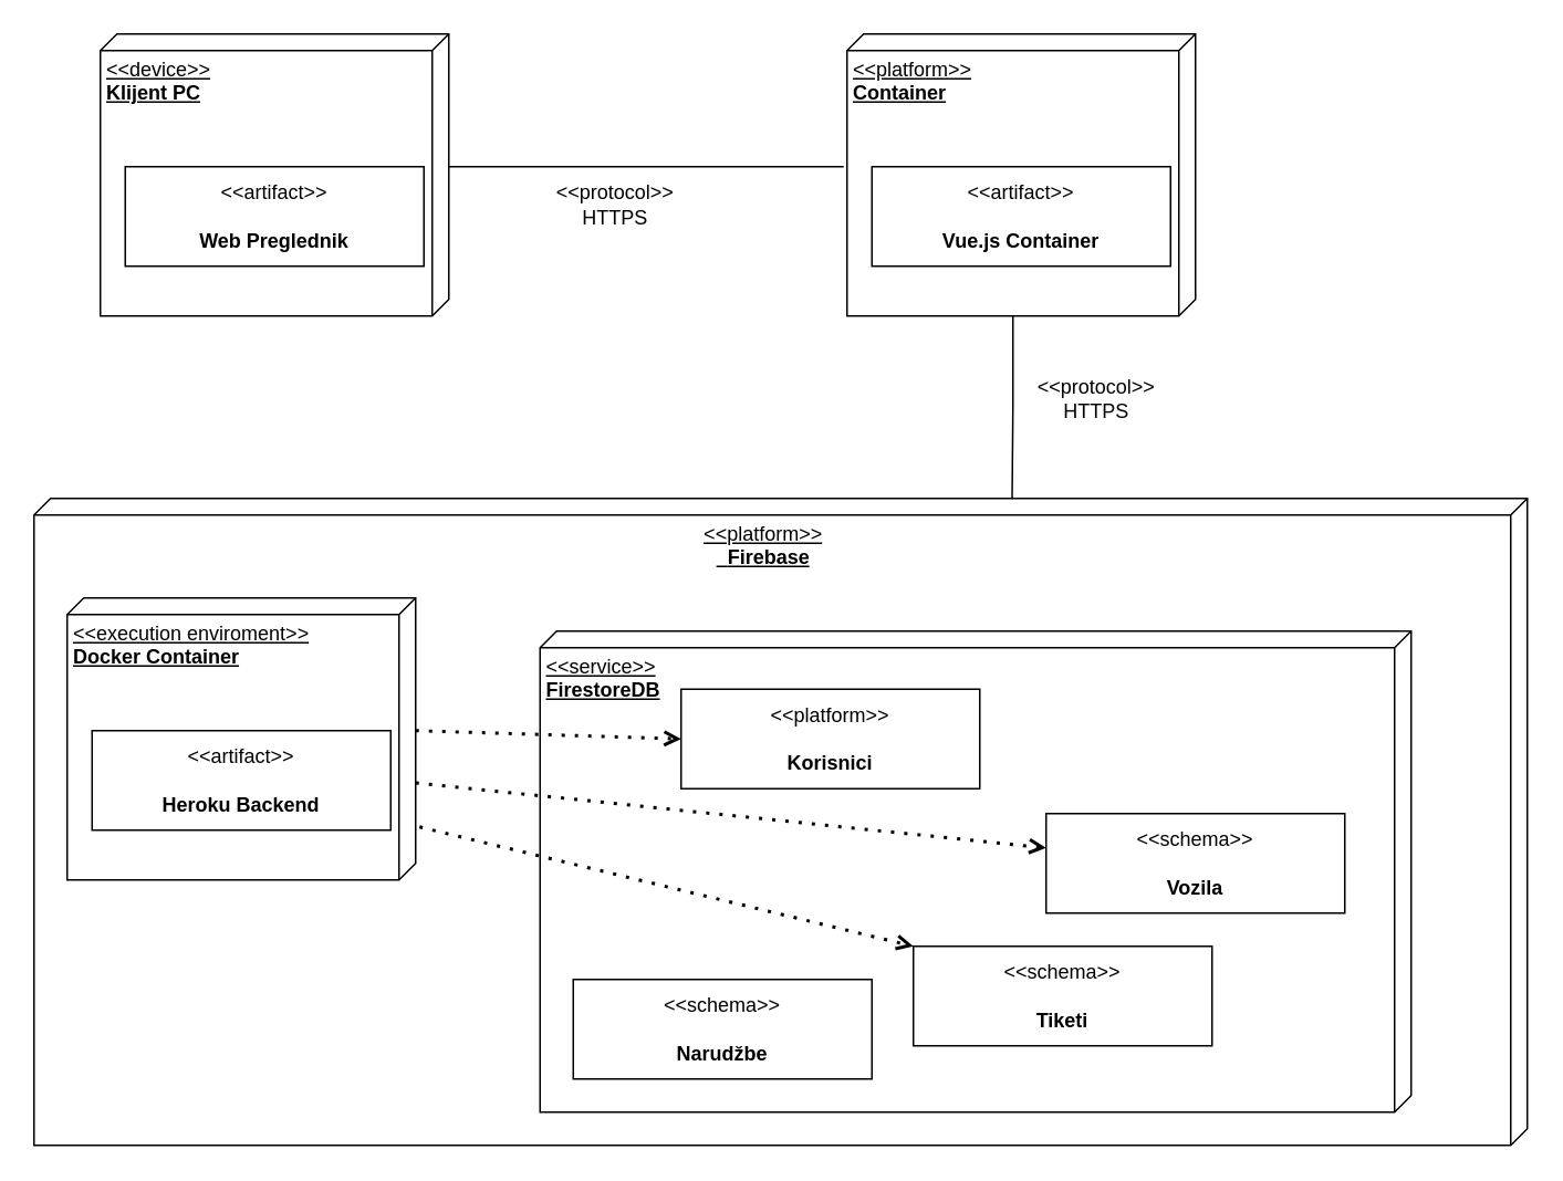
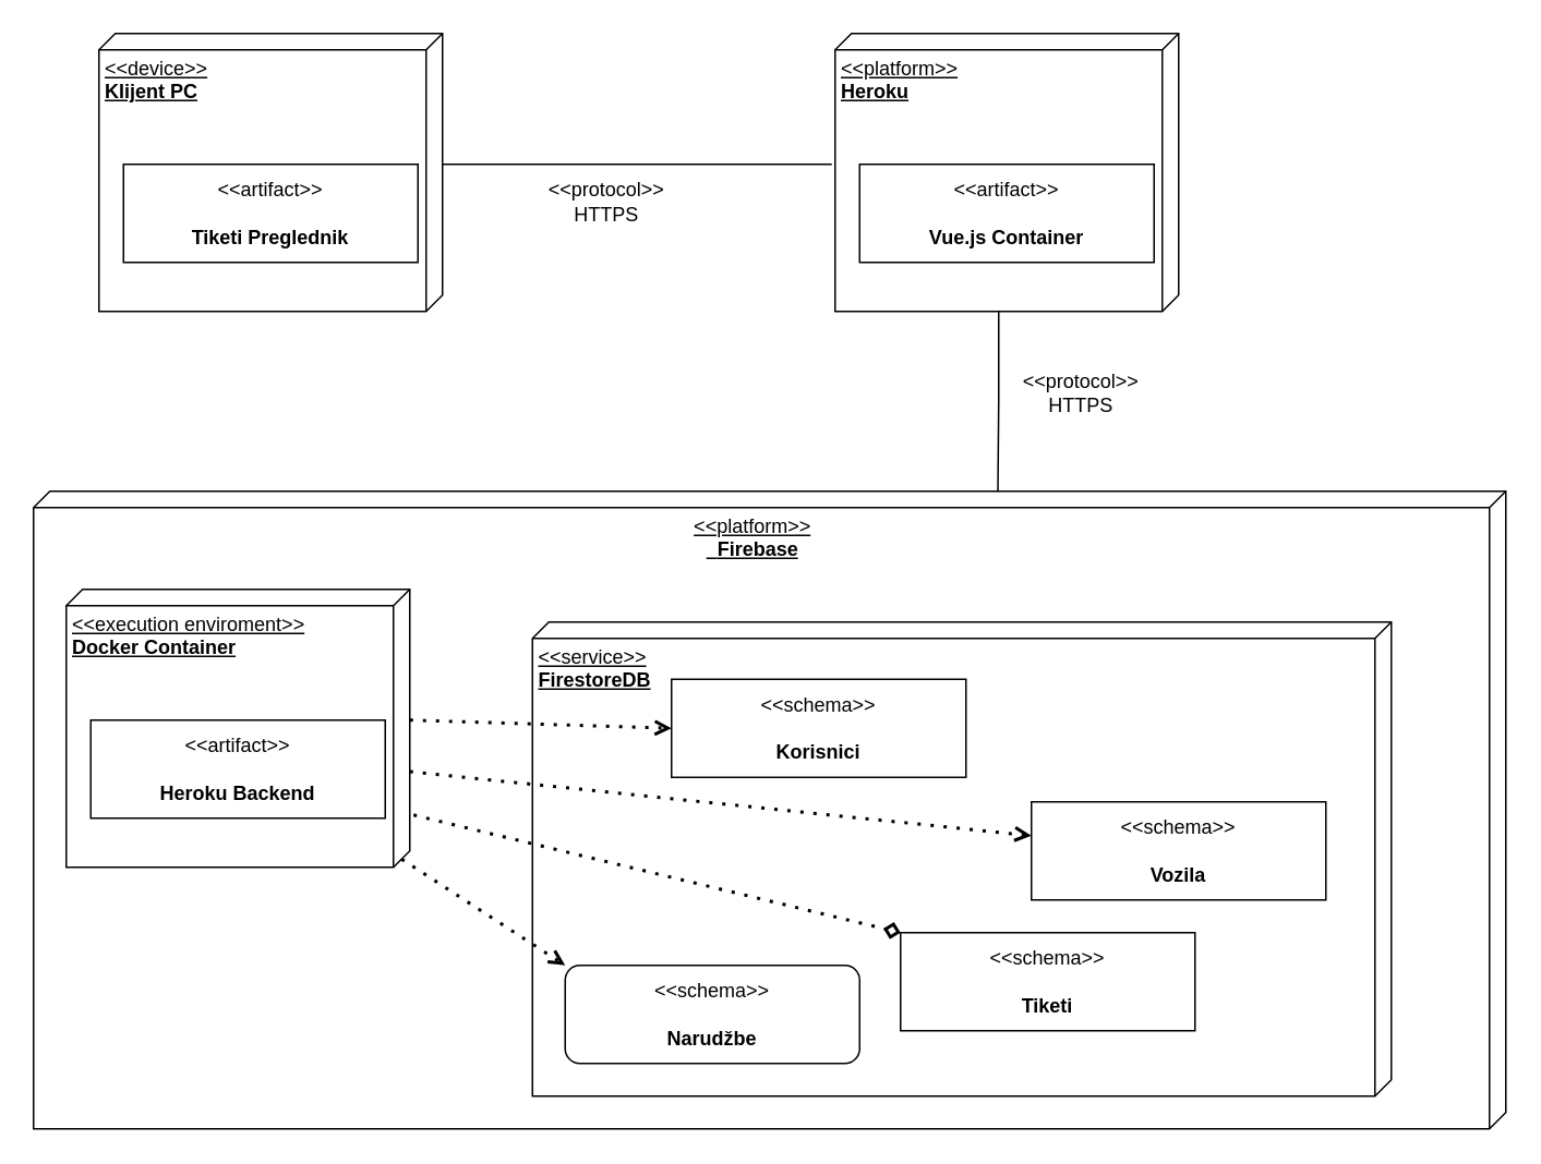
  <mxCell id="0" />
  <mxCell id="1" parent="0" />
  <mxCell id="2" value="&amp;lt;&amp;lt;device&amp;gt;&amp;gt;&lt;div&gt;&lt;b&gt;Klijent PC&lt;/b&gt;&lt;/div&gt;" style="verticalAlign=top;align=left;spacingTop=8;spacingLeft=2;spacingRight=12;shape=cube;size=10;direction=south;fontStyle=4;html=1;whiteSpace=wrap;" parent="1" vertex="1"><mxGeometry x="60" y="20" width="210" height="170" as="geometry" /></mxCell>
- <mxCell id="3" value="&amp;lt;&amp;lt;artifact&amp;gt;&amp;gt;&lt;br&gt;&lt;br&gt;&lt;b&gt;Web Preglednik&lt;/b&gt;" style="html=1;align=center;verticalAlign=middle;dashed=0;whiteSpace=wrap;" parent="1" vertex="1"><mxGeometry x="75" y="100" width="180" height="60" as="geometry" /></mxCell>
- <mxCell id="4" value="&amp;lt;&amp;lt;platform&amp;gt;&amp;gt;&lt;div&gt;&lt;b&gt;Container&lt;/b&gt;&lt;/div&gt;" style="verticalAlign=top;align=left;spacingTop=8;spacingLeft=2;spacingRight=12;shape=cube;size=10;direction=south;fontStyle=4;html=1;whiteSpace=wrap;" parent="1" vertex="1"><mxGeometry x="510" y="20" width="210" height="170" as="geometry" /></mxCell>
+ <mxCell id="3" value="&amp;lt;&amp;lt;artifact&amp;gt;&amp;gt;&lt;br&gt;&lt;br&gt;&lt;b&gt;Tiketi Preglednik&lt;/b&gt;" style="html=1;align=center;verticalAlign=middle;dashed=0;whiteSpace=wrap;" parent="1" vertex="1"><mxGeometry x="75" y="100" width="180" height="60" as="geometry" /></mxCell>
+ <mxCell id="4" value="&amp;lt;&amp;lt;platform&amp;gt;&amp;gt;&lt;div&gt;&lt;b&gt;Heroku&lt;/b&gt;&lt;/div&gt;" style="verticalAlign=top;align=left;spacingTop=8;spacingLeft=2;spacingRight=12;shape=cube;size=10;direction=south;fontStyle=4;html=1;whiteSpace=wrap;" parent="1" vertex="1"><mxGeometry x="510" y="20" width="210" height="170" as="geometry" /></mxCell>
  <mxCell id="5" value="&amp;lt;&amp;lt;artifact&amp;gt;&amp;gt;&lt;br&gt;&lt;br&gt;&lt;b&gt;Vue.js Container&lt;/b&gt;" style="html=1;align=center;verticalAlign=middle;dashed=0;whiteSpace=wrap;" parent="1" vertex="1"><mxGeometry x="525" y="100" width="180" height="60" as="geometry" /></mxCell>
  <mxCell id="6" style="edgeStyle=orthogonalEdgeStyle;rounded=0;orthogonalLoop=1;jettySize=auto;html=1;exitX=0;exitY=0;exitDx=80;exitDy=0;exitPerimeter=0;endArrow=none;endFill=0;" parent="1" source="2" edge="1"><mxGeometry relative="1" as="geometry"><mxPoint x="508" y="100" as="targetPoint" /></mxGeometry></mxCell>
  <mxCell id="7" value="&amp;lt;&amp;lt;protocol&amp;gt;&amp;gt;&lt;div&gt;HTTPS&lt;/div&gt;" style="text;html=1;align=center;verticalAlign=middle;resizable=0;points=[];autosize=1;strokeColor=none;fillColor=none;" parent="1" vertex="1"><mxGeometry x="325" y="103" width="90" height="40" as="geometry" /></mxCell>
  <mxCell id="8" value="&lt;div style=&quot;text-align: center;&quot;&gt;&lt;span style=&quot;background-color: initial; white-space: pre;&quot;&gt;&#09;&lt;/span&gt;&lt;span style=&quot;background-color: initial; white-space: pre;&quot;&gt;&#09;&lt;/span&gt;&lt;span style=&quot;background-color: initial; white-space: pre;&quot;&gt;&#09;&lt;/span&gt;&lt;span style=&quot;background-color: initial; white-space: pre;&quot;&gt;&#09;&lt;/span&gt;&lt;span style=&quot;background-color: initial; white-space: pre;&quot;&gt;&#09;&lt;/span&gt;&lt;span style=&quot;background-color: initial; white-space: pre;&quot;&gt;&#09;&lt;/span&gt;&lt;span style=&quot;background-color: initial; white-space: pre;&quot;&gt;&#09;&lt;/span&gt;&lt;span style=&quot;background-color: initial; white-space: pre;&quot;&gt;&#09;&lt;/span&gt;&lt;span style=&quot;background-color: initial; white-space: pre;&quot;&gt;&#09;&lt;/span&gt;&lt;span style=&quot;background-color: initial; white-space: pre;&quot;&gt;&#09;&lt;/span&gt;&lt;span style=&quot;background-color: initial; white-space: pre;&quot;&gt;&#09;&lt;/span&gt;&lt;span style=&quot;background-color: initial; white-space: pre;&quot;&gt;&#09;&lt;/span&gt;&lt;span style=&quot;background-color: initial; white-space: pre;&quot;&gt;&#09;&lt;/span&gt;&lt;span style=&quot;background-color: initial; white-space: pre;&quot;&gt;&#09;&lt;/span&gt;&lt;span style=&quot;background-color: initial; white-space: pre;&quot;&gt;&#09;&lt;/span&gt;&lt;span style=&quot;background-color: initial;&quot;&gt;&amp;lt;&amp;lt;platform&amp;gt;&amp;gt;&lt;/span&gt;&lt;/div&gt;&lt;div style=&quot;text-align: center;&quot;&gt;&lt;span style=&quot;white-space: pre;&quot;&gt;&#09;&lt;/span&gt;&lt;span style=&quot;white-space: pre;&quot;&gt;&#09;&lt;/span&gt;&lt;span style=&quot;white-space: pre;&quot;&gt;&#09;&lt;/span&gt;&lt;span style=&quot;white-space: pre;&quot;&gt;&#09;&lt;/span&gt;&lt;span style=&quot;white-space: pre;&quot;&gt;&#09;&lt;/span&gt;&lt;span style=&quot;white-space: pre;&quot;&gt;&#09;&lt;/span&gt;&lt;span style=&quot;white-space: pre;&quot;&gt;&#09;&lt;/span&gt;&lt;span style=&quot;white-space: pre;&quot;&gt;&#09;&lt;/span&gt;&lt;span style=&quot;white-space: pre;&quot;&gt;&#09;&lt;/span&gt;&lt;span style=&quot;white-space: pre;&quot;&gt;&#09;&lt;/span&gt;&lt;span style=&quot;white-space: pre;&quot;&gt;&#09;&lt;/span&gt;&lt;span style=&quot;white-space: pre;&quot;&gt;&#09;&lt;/span&gt;&lt;span style=&quot;white-space: pre;&quot;&gt;&#09;&lt;/span&gt;&lt;span style=&quot;white-space: pre;&quot;&gt;&#09;&lt;/span&gt;&lt;span style=&quot;white-space: pre;&quot;&gt;&#09;&lt;/span&gt;&amp;nbsp;&amp;nbsp;&lt;b&gt;Firebase&lt;/b&gt;&lt;br&gt;&lt;/div&gt;" style="verticalAlign=top;align=left;spacingTop=8;spacingLeft=2;spacingRight=12;shape=cube;size=10;direction=south;fontStyle=4;html=1;whiteSpace=wrap;" parent="1" vertex="1"><mxGeometry y="300" width="900" height="390" as="geometry" x="20" /></mxCell>
  <mxCell id="9" value="&amp;lt;&amp;lt;execution enviroment&amp;gt;&amp;gt;&lt;div&gt;&lt;b&gt;Docker Container&lt;/b&gt;&lt;/div&gt;" style="verticalAlign=top;align=left;spacingTop=8;spacingLeft=2;spacingRight=12;shape=cube;size=10;direction=south;fontStyle=4;html=1;whiteSpace=wrap;" parent="1" vertex="1"><mxGeometry x="40" y="360" width="210" height="170" as="geometry" /></mxCell>
  <mxCell id="10" value="&amp;lt;&amp;lt;artifact&amp;gt;&amp;gt;&lt;br&gt;&lt;br&gt;&lt;b&gt;Heroku Backend&lt;/b&gt;" style="html=1;align=center;verticalAlign=middle;dashed=0;whiteSpace=wrap;" parent="1" vertex="1"><mxGeometry x="55" y="440" width="180" height="60" as="geometry" /></mxCell>
  <mxCell id="11" value="&amp;lt;&amp;lt;service&amp;gt;&amp;gt;&lt;div&gt;&lt;b&gt;FirestoreDB&lt;/b&gt;&lt;/div&gt;" style="verticalAlign=top;align=left;spacingTop=8;spacingLeft=2;spacingRight=12;shape=cube;size=10;direction=south;fontStyle=4;html=1;whiteSpace=wrap;" parent="1" vertex="1"><mxGeometry x="325" y="380" width="525" height="290" as="geometry" /></mxCell>
- <mxCell id="12" value="&amp;lt;&amp;lt;platform&amp;gt;&amp;gt;&lt;br&gt;&lt;br&gt;&lt;b&gt;Korisnici&lt;/b&gt;" style="html=1;align=center;verticalAlign=middle;dashed=0;whiteSpace=wrap;" parent="1" vertex="1"><mxGeometry x="410" y="415" width="180" height="60" as="geometry" /></mxCell>
+ <mxCell id="12" value="&amp;lt;&amp;lt;schema&amp;gt;&amp;gt;&lt;br&gt;&lt;br&gt;&lt;b&gt;Korisnici&lt;/b&gt;" style="html=1;align=center;verticalAlign=middle;dashed=0;whiteSpace=wrap;" parent="1" vertex="1"><mxGeometry x="410" y="415" width="180" height="60" as="geometry" /></mxCell>
  <mxCell id="13" value="&amp;lt;&amp;lt;schema&amp;gt;&amp;gt;&lt;br&gt;&lt;br&gt;&lt;b&gt;Vozila&lt;/b&gt;" style="html=1;align=center;verticalAlign=middle;dashed=0;whiteSpace=wrap;" parent="1" vertex="1"><mxGeometry x="630" y="490" width="180" height="60" as="geometry" /></mxCell>
- <mxCell id="14" value="&amp;lt;&amp;lt;schema&amp;gt;&amp;gt;&lt;br&gt;&lt;br&gt;&lt;b&gt;Narudžbe&lt;/b&gt;" style="html=1;align=center;verticalAlign=middle;dashed=0;whiteSpace=wrap;" parent="1" vertex="1"><mxGeometry x="345" y="590" width="180" height="60" as="geometry" /></mxCell>
+ <mxCell id="14" value="&amp;lt;&amp;lt;schema&amp;gt;&amp;gt;&lt;br&gt;&lt;br&gt;&lt;b&gt;Narudžbe&lt;/b&gt;" style="html=1;align=center;verticalAlign=middle;dashed=0;whiteSpace=wrap;rounded=1;" parent="1" vertex="1"><mxGeometry x="345" y="590" width="180" height="60" as="geometry" /></mxCell>
  <mxCell id="15" value="&amp;lt;&amp;lt;schema&amp;gt;&amp;gt;&lt;br&gt;&lt;br&gt;&lt;b&gt;Tiketi&lt;/b&gt;" style="html=1;align=center;verticalAlign=middle;dashed=0;whiteSpace=wrap;" parent="1" vertex="1"><mxGeometry x="550" y="570" width="180" height="60" as="geometry" /></mxCell>
  <mxCell id="16" style="edgeStyle=orthogonalEdgeStyle;rounded=0;orthogonalLoop=1;jettySize=auto;html=1;exitX=0;exitY=0;exitDx=170;exitDy=110;exitPerimeter=0;entryX=0.001;entryY=0.345;entryDx=0;entryDy=0;entryPerimeter=0;endArrow=none;endFill=0;" parent="1" source="4" target="8" edge="1"><mxGeometry relative="1" as="geometry" /></mxCell>
  <mxCell id="17" value="&amp;lt;&amp;lt;protocol&amp;gt;&amp;gt;&lt;div&gt;HTTPS&lt;/div&gt;" style="text;html=1;align=center;verticalAlign=middle;resizable=0;points=[];autosize=1;strokeColor=none;fillColor=none;" parent="1" vertex="1"><mxGeometry x="615" y="220" width="90" height="40" as="geometry" /></mxCell>
  <mxCell id="18" value="" style="endArrow=open;dashed=1;html=1;dashPattern=1 3;strokeWidth=2;rounded=0;exitX=0;exitY=0;exitDx=80;exitDy=0;exitPerimeter=0;entryX=0;entryY=0.5;entryDx=0;entryDy=0;endFill=0;" parent="1" source="9" target="12" edge="1"><mxGeometry width="50" height="50" relative="1" as="geometry"><mxPoint x="340" y="500" as="sourcePoint" /><mxPoint x="390" y="450" as="targetPoint" /></mxGeometry></mxCell>
  <mxCell id="19" value="" style="endArrow=open;dashed=1;html=1;dashPattern=1 3;strokeWidth=2;rounded=0;exitX=0.656;exitY=0;exitDx=0;exitDy=0;exitPerimeter=0;endFill=0;" parent="1" source="9" target="13" edge="1"><mxGeometry width="50" height="50" relative="1" as="geometry"><mxPoint x="260" y="450" as="sourcePoint" /><mxPoint x="355" y="490" as="targetPoint" /><Array as="points" /></mxGeometry></mxCell>
- <mxCell id="20" value="" style="endArrow=open;dashed=1;html=1;dashPattern=1 3;strokeWidth=2;rounded=0;exitX=0.812;exitY=-0.011;exitDx=0;exitDy=0;exitPerimeter=0;endFill=0;entryX=0;entryY=0;entryDx=0;entryDy=0;" parent="1" source="9" target="15" edge="1"><mxGeometry width="50" height="50" relative="1" as="geometry"><mxPoint x="260" y="482" as="sourcePoint" /><mxPoint x="580" y="519" as="targetPoint" /><Array as="points" /></mxGeometry></mxCell>
+ <mxCell id="20" value="" style="endArrow=diamond;dashed=1;html=1;dashPattern=1 3;strokeWidth=2;rounded=0;exitX=0.812;exitY=-0.011;exitDx=0;exitDy=0;exitPerimeter=0;endFill=0;entryX=0;entryY=0;entryDx=0;entryDy=0;" parent="1" source="9" target="15" edge="1"><mxGeometry width="50" height="50" relative="1" as="geometry"><mxPoint x="260" y="482" as="sourcePoint" /><mxPoint x="580" y="519" as="targetPoint" /><Array as="points" /></mxGeometry></mxCell>
+ <mxCell id="21" value="" style="endArrow=open;dashed=1;html=1;dashPattern=1 3;strokeWidth=2;rounded=0;exitX=0;exitY=0;exitDx=165;exitDy=5;exitPerimeter=0;endFill=0;entryX=0;entryY=0;entryDx=0;entryDy=0;" parent="1" source="9" target="14" edge="1"><mxGeometry width="50" height="50" relative="1" as="geometry"><mxPoint x="270" y="492" as="sourcePoint" /><mxPoint x="590" y="529" as="targetPoint" /><Array as="points" /></mxGeometry></mxCell>
